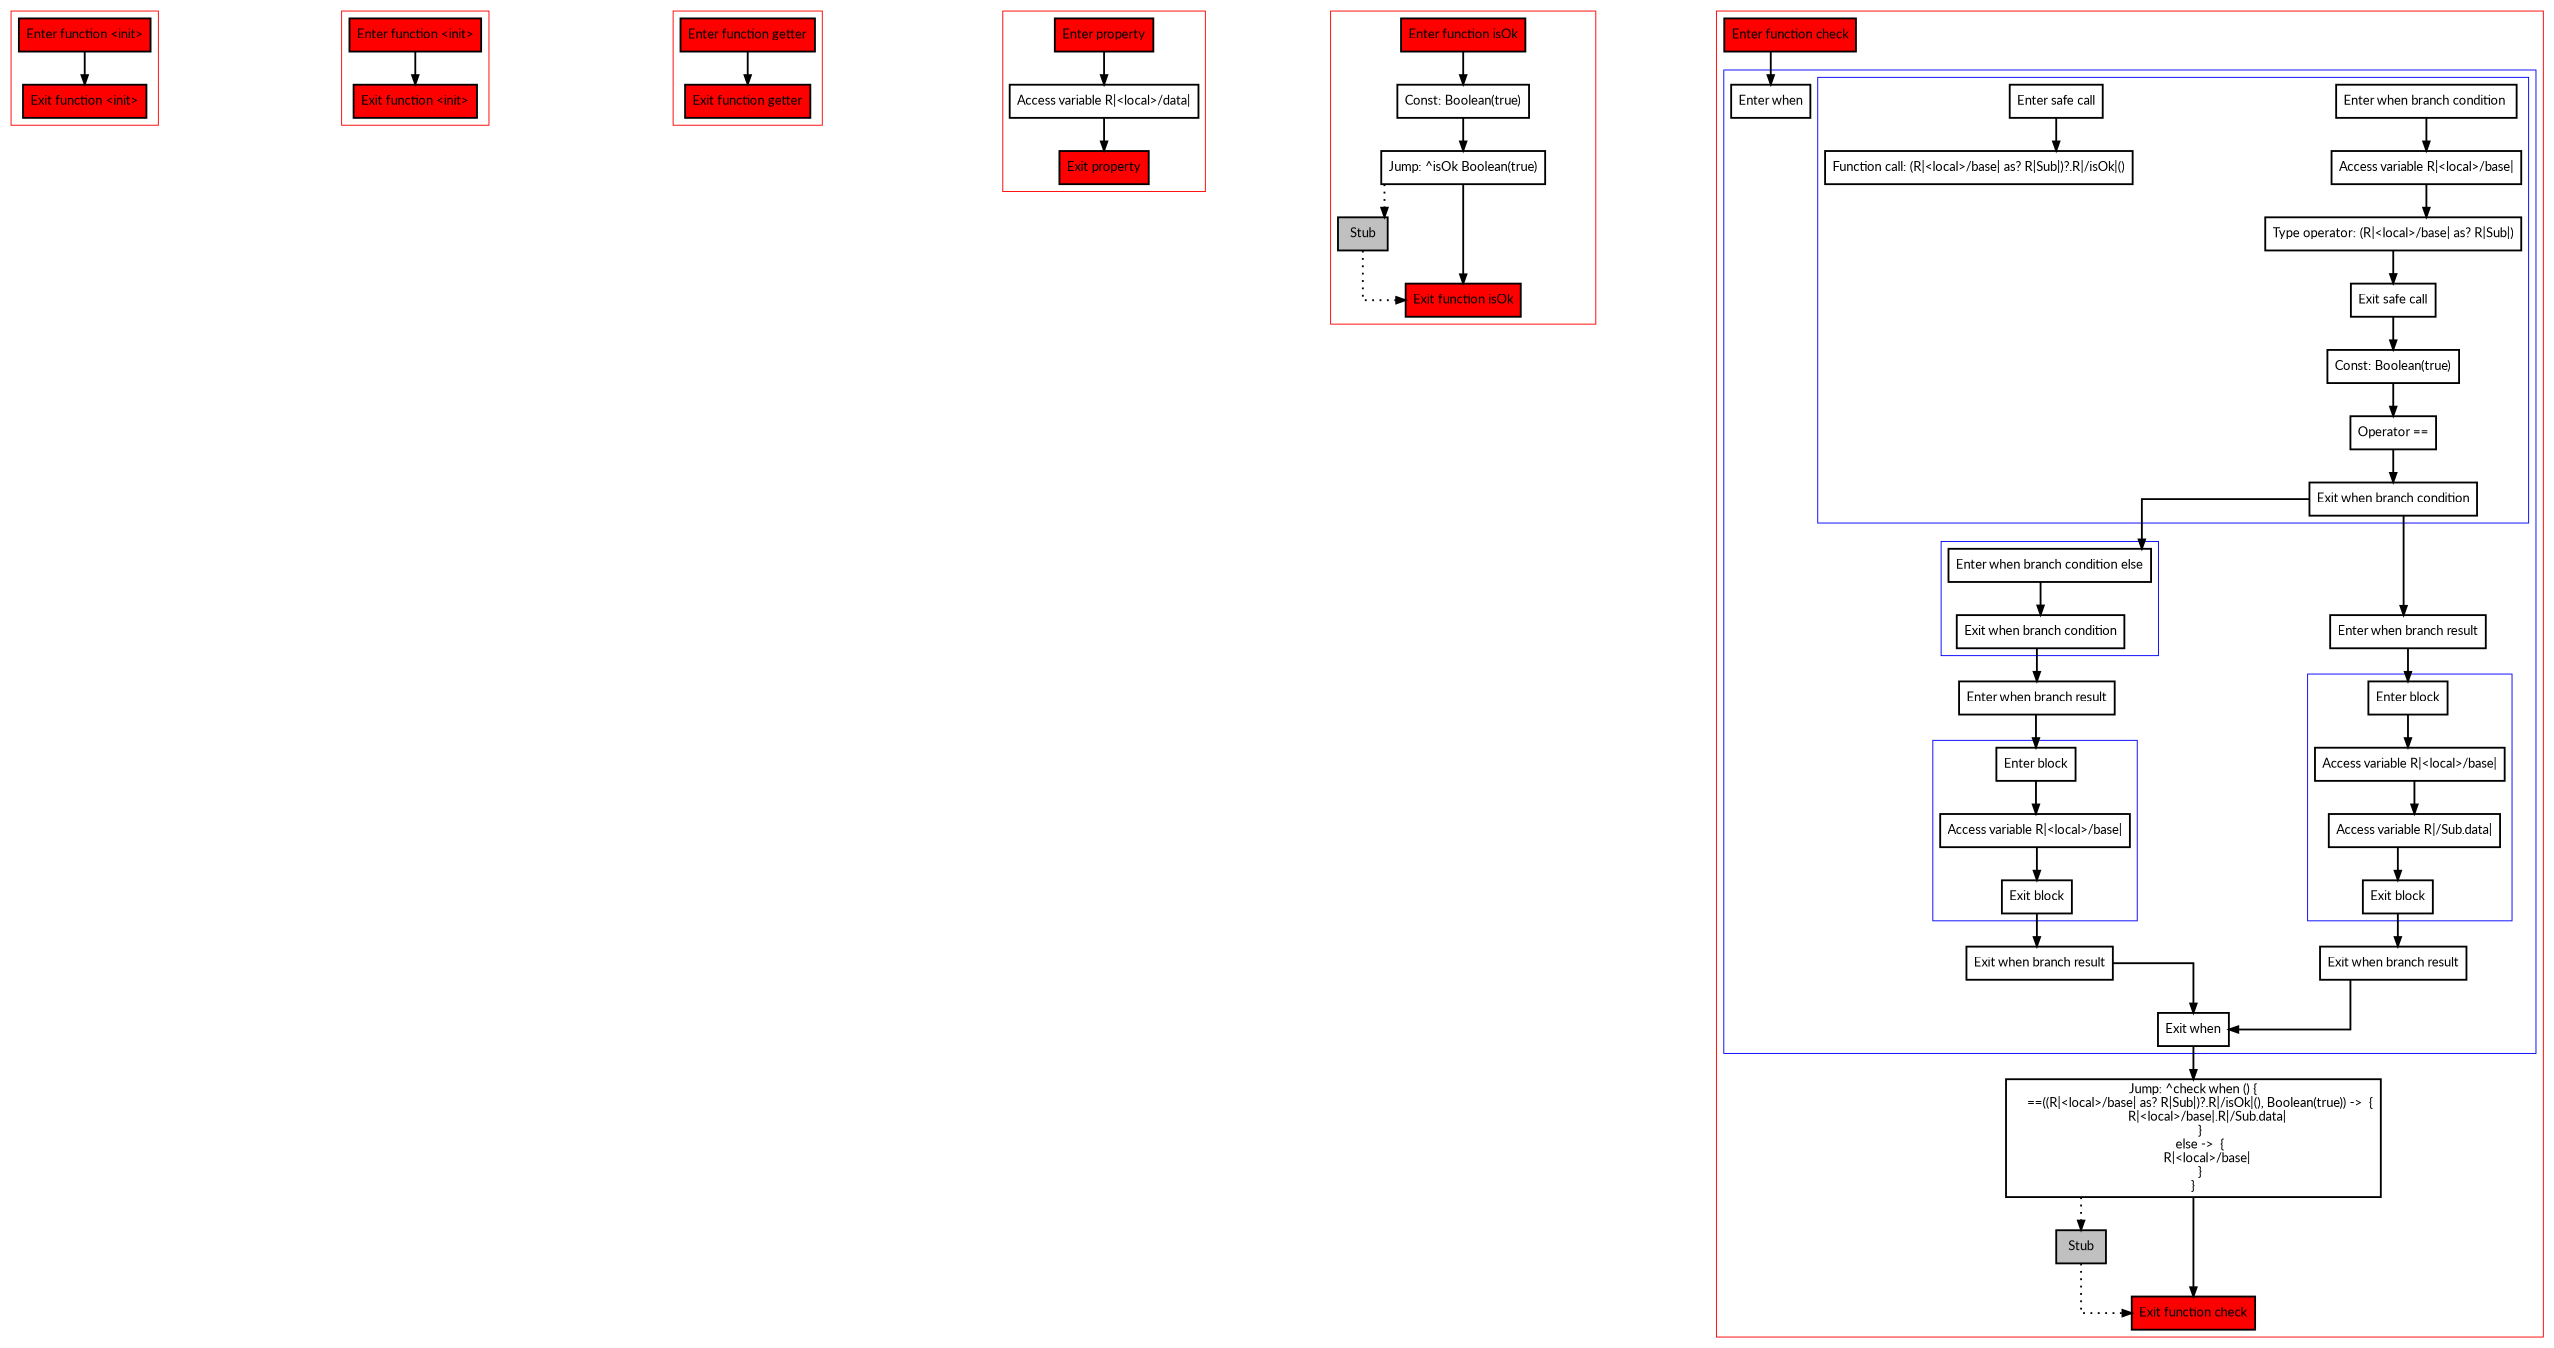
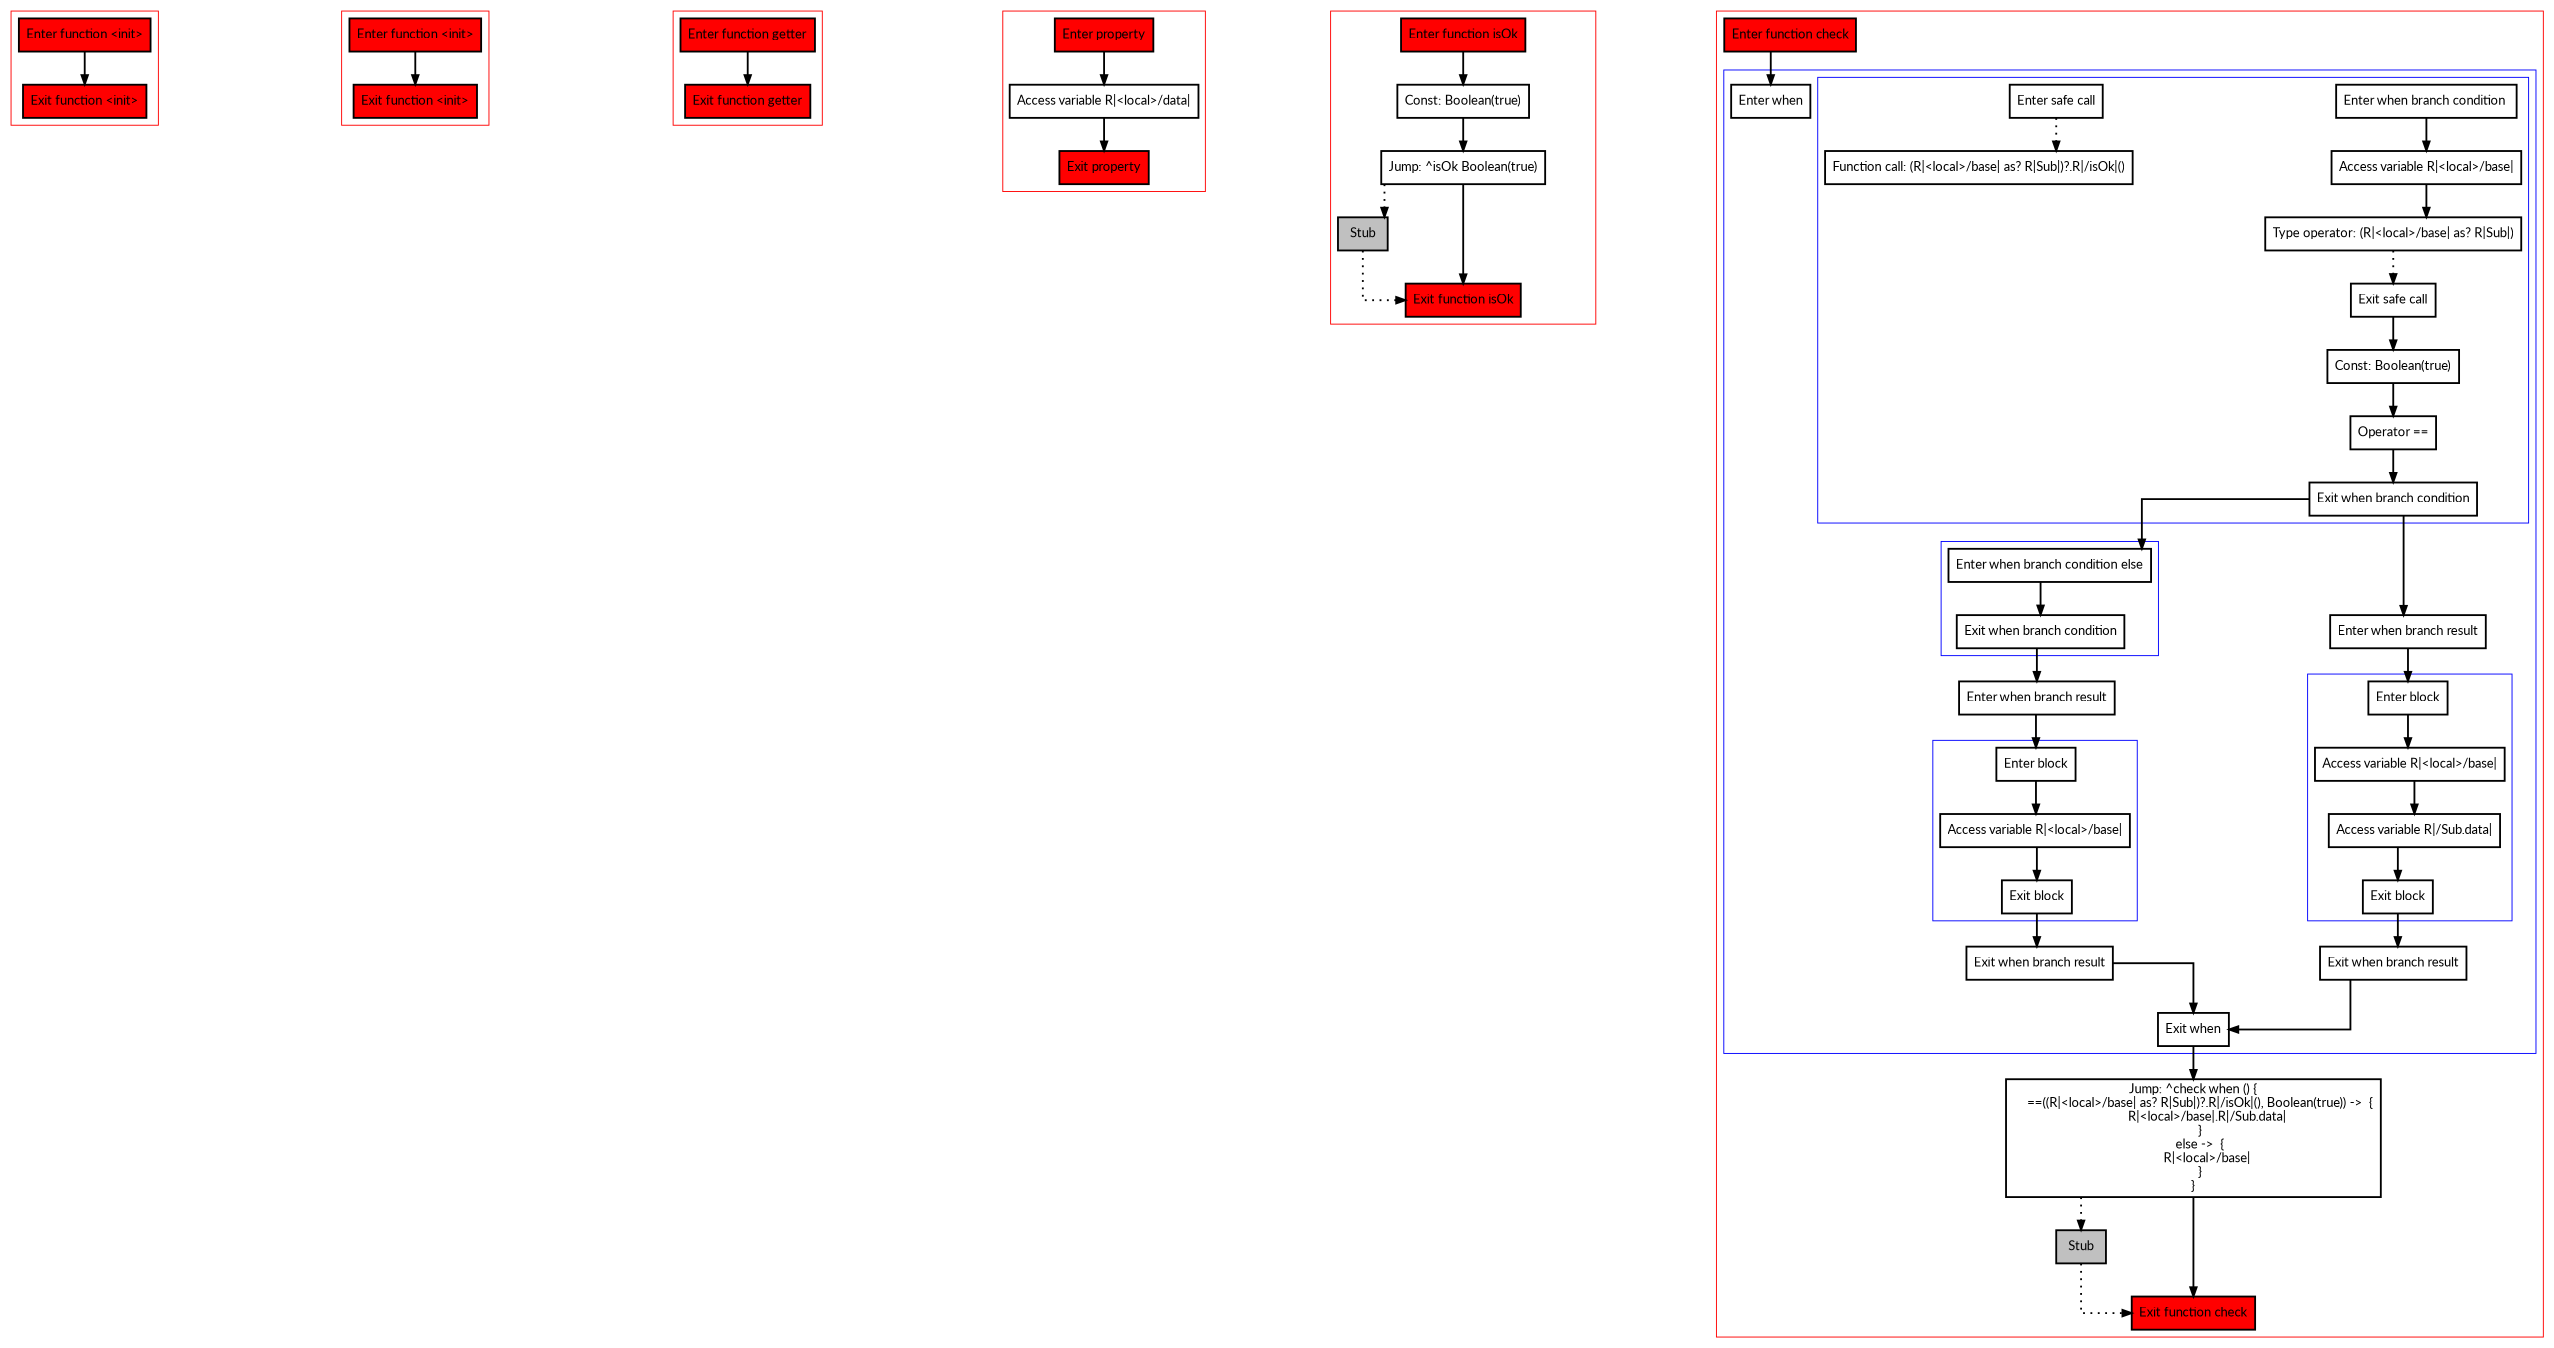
  digraph {
    fontname=Lato
    nodesep=3
    splines=ortho
    node [fontname=Lato penwidth=2 shape=box]
    edge [fontname=Lato penwidth=2]
    n1 [fillcolor=red label="Enter function <init>" style=filled]
    n2 [fillcolor=red label="Exit function <init>" style=filled]
    n3 [fillcolor=red label="Enter function <init>" style=filled]
    n4 [fillcolor=red label="Exit function <init>" style=filled]
    n5 [fillcolor=red label="Enter function getter" style=filled]
    n6 [fillcolor=red label="Exit function getter" style=filled]
    n7 [fillcolor=red label="Enter property" style=filled]
    n8 [label="Access variable R|<local>/data|"]
    n9 [fillcolor=red label="Exit property" style=filled]
    n10 [fillcolor=red label="Enter function isOk" style=filled]
    n11 [label="Const: Boolean(true)"]
    n12 [label="Jump: ^isOk Boolean(true)"]
    n13 [fillcolor=gray label=Stub style=filled]
    n14 [fillcolor=red label="Exit function isOk" style=filled]
    n15 [label="Enter when branch condition "]
    n16 [label="Access variable R|<local>/base|"]
    n17 [label="Type operator: (R|<local>/base| as? R|Sub|)"]
    n18 [label="Enter safe call"]
    n19 [label="Function call: (R|<local>/base| as? R|Sub|)?.R|/isOk|()"]
    n20 [label="Exit safe call"]
    n21 [label="Const: Boolean(true)"]
    n22 [label="Operator =="]
    n23 [label="Exit when branch condition"]
    n24 [label="Enter when branch condition else"]
    n25 [label="Exit when branch condition"]
    n26 [label="Enter block"]
    n27 [label="Access variable R|<local>/base|"]
    n28 [label="Exit block"]
    n29 [label="Enter block"]
    n30 [label="Access variable R|<local>/base|"]
    n31 [label="Access variable R|/Sub.data|"]
    n32 [label="Exit block"]
    n33 [label="Enter when"]
    n34 [label="Enter when branch result"]
    n35 [label="Exit when branch result"]
    n36 [label="Enter when branch result"]
    n37 [label="Exit when branch result"]
    n38 [label="Exit when"]
    n39 [fillcolor=red label="Enter function check" style=filled]
    n40 [label="Jump: ^check when () {\n    ==((R|<local>/base| as? R|Sub|)?.R|/isOk|(), Boolean(true)) ->  {\n        R|<local>/base|.R|/Sub.data|\n    }\n    else ->  {\n        R|<local>/base|\n    }\n}\n"]
    n41 [fillcolor=gray label=Stub style=filled]
    n42 [fillcolor=red label="Exit function check" style=filled]
    subgraph cluster_1 {
      color=red
      n1
      n2
    }
    subgraph cluster_2 {
      color=red
      n3
      n4
    }
    subgraph cluster_3 {
      color=red
      n5
      n6
    }
    subgraph cluster_4 {
      color=red
      n7
      n8
      n9
    }
    subgraph cluster_5 {
      color=red
      n10
      n11
      n12
      n13
      n14
    }
    subgraph cluster_6 {
      color=red
      n39
      n40
      n41
      n42
      subgraph cluster_7 {
        color=blue
        n33
        n34
        n35
        n36
        n37
        n38
        subgraph cluster_8 {
          color=blue
          n15
          n16
          n17
          n18
          n19
          n20
          n21
          n22
          n23
        }
        subgraph cluster_9 {
          color=blue
          n24
          n25
        }
        subgraph cluster_10 {
          color=blue
          n26
          n27
          n28
        }
        subgraph cluster_11 {
          color=blue
          n29
          n30
          n31
          n32
        }
      }
    }
    n1 -> n2
    n3 -> n4
    n5 -> n6
    n7 -> n8
    n8 -> n9
    n10 -> n11
    n11 -> n12
    n12 -> n13 [style=dotted]
    n12 -> n14
    n13 -> n14 [style=dotted]
    n15 -> n16
    n16 -> n17
-   n17 -> n20
-   n18 -> n19
+   n17 -> n20 [style=dotted]
+   n18 -> n19 [style=dotted]
    n20 -> n21
    n21 -> n22
    n22 -> n23
    n23 -> n24
    n23 -> n36
    n24 -> n25
    n25 -> n34
    n26 -> n27
    n27 -> n28
    n28 -> n35
    n29 -> n30
    n30 -> n31
    n31 -> n32
    n32 -> n37
    n34 -> n26
    n35 -> n38
    n36 -> n29
    n37 -> n38
    n38 -> n40
    n39 -> n33
    n40 -> n41 [style=dotted]
    n40 -> n42
    n41 -> n42 [style=dotted]
  }
